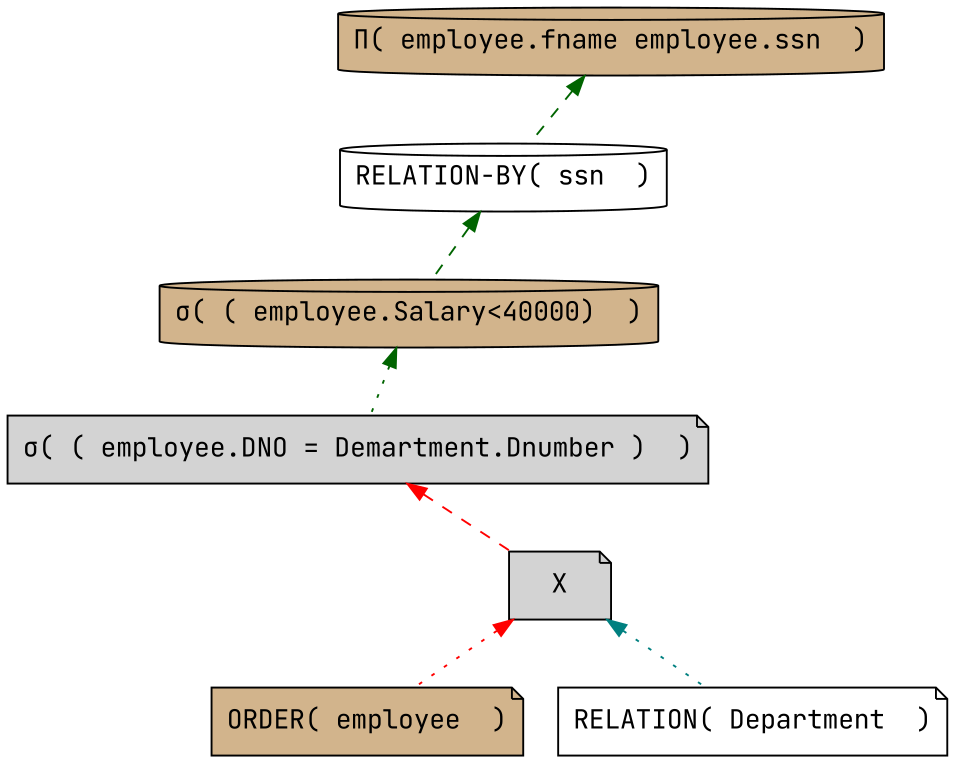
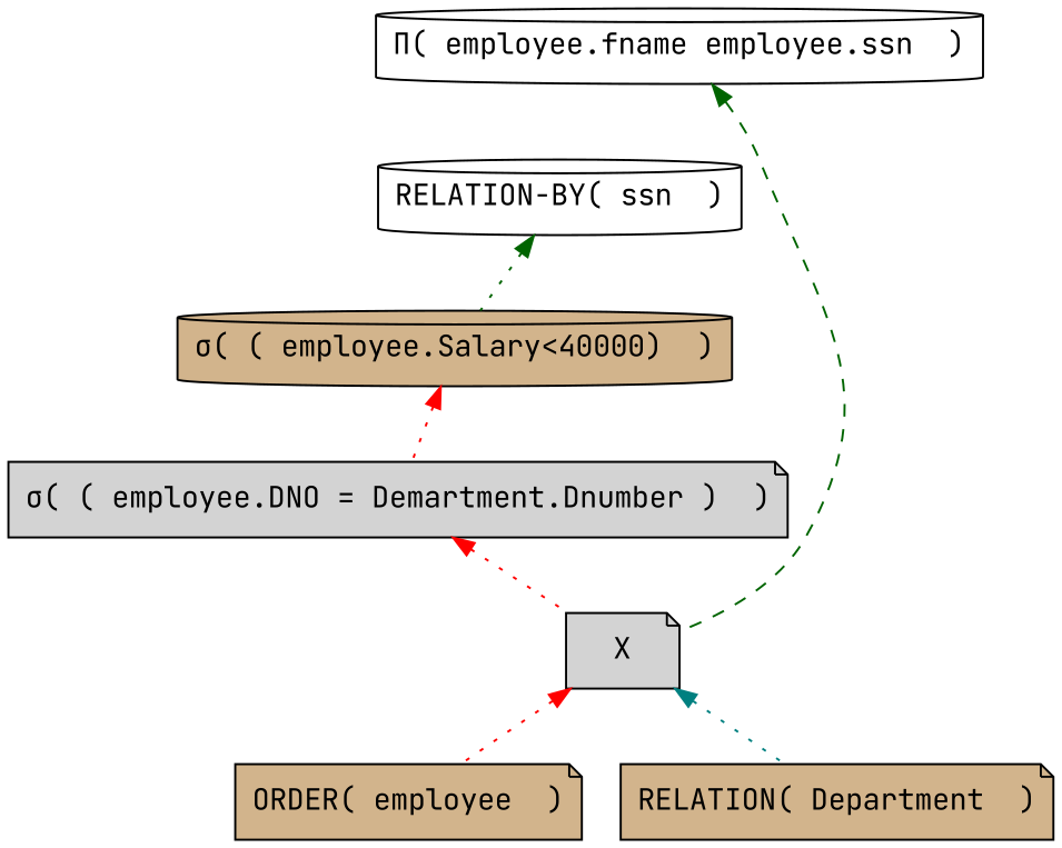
  digraph {
    fontname="JetBrains Mono"
    node [fillcolor=tan fontname="JetBrains Mono" shape=note style=filled]
    edge [color=red dir=back fontname="JetBrains Mono" style=dotted]
-   n1 [label="&#928;( employee.fname employee.ssn  )" shape=cylinder]
+   n1 [fillcolor=white label="&#928;( employee.fname employee.ssn  )" shape=cylinder]
    n2 [fillcolor=white label="RELATION-BY( ssn  )" shape=cylinder]
    n3 [label="&#963;( ( employee.Salary<40000)  )" shape=cylinder]
    n4 [fillcolor=lightgrey label="&#963;( ( employee.DNO = Demartment.Dnumber )  )"]
    n5 [fillcolor=lightgrey label=X]
    n6 [label="ORDER( employee  )"]
-   n7 [fillcolor=white label="RELATION( Department  )"]
-   n1 -> n2 [color=darkgreen style=dashed]
-   n2 -> n3 [color=darkgreen style=dashed]
-   n3 -> n4 [color=darkgreen]
-   n4 -> n5 [style=dashed]
+   n7 [label="RELATION( Department  )"]
+   n1 -> n5 [color=darkgreen style=dashed]
+   n2 -> n3 [color=darkgreen]
+   n3 -> n4
+   n4 -> n5
    n5 -> n6
    n5 -> n7 [color=teal]
  }
